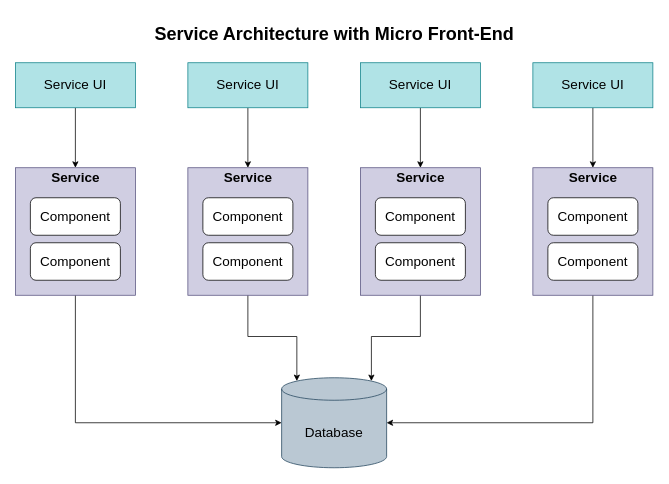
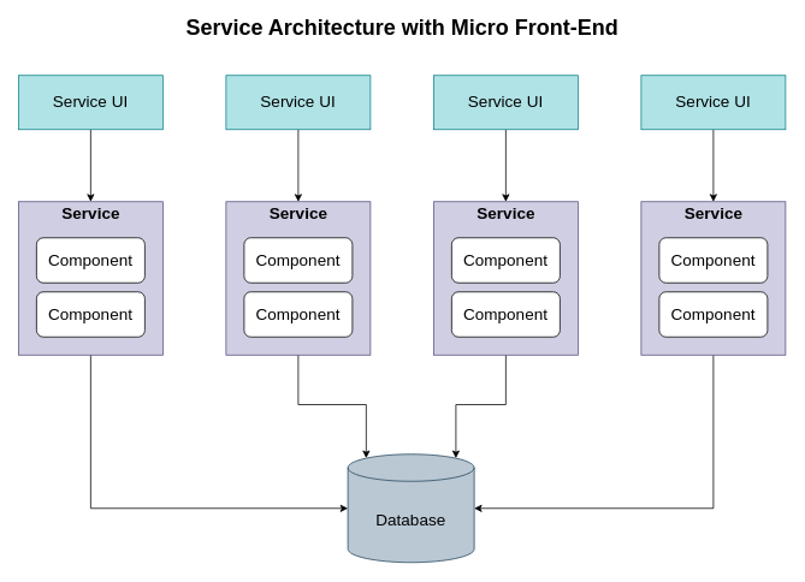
  <mxCell id="0" />
  <mxCell id="1" parent="0" />
- <mxCell id="2" value="&lt;font style=&quot;font-size: 18px&quot;&gt;Database&lt;/font&gt;" style="shape=cylinder3;whiteSpace=wrap;html=1;boundedLbl=1;backgroundOutline=1;size=15;fillColor=#bac8d3;strokeColor=#23445d;" vertex="1" parent="1"><mxGeometry x="375" y="503" width="140" height="120" as="geometry" /></mxCell>
+ <mxCell id="2" value="&lt;font style=&quot;font-size: 18px&quot;&gt;Database&lt;/font&gt;" style="shape=cylinder3;whiteSpace=wrap;html=1;boundedLbl=1;backgroundOutline=1;size=15;fillColor=#bac8d3;strokeColor=#23445d;" vertex="1" parent="1"><mxGeometry x="385" y="503" width="140" height="120" as="geometry" /></mxCell>
  <mxCell id="3" style="edgeStyle=orthogonalEdgeStyle;rounded=0;orthogonalLoop=1;jettySize=auto;html=1;entryX=0;entryY=0.5;entryDx=0;entryDy=0;entryPerimeter=0;exitX=0.5;exitY=1;exitDx=0;exitDy=0;" edge="1" parent="1" source="4" target="2"><mxGeometry relative="1" as="geometry" /></mxCell>
  <mxCell id="4" value="" style="rounded=0;whiteSpace=wrap;html=1;fillColor=#d0cee2;strokeColor=#56517e;" vertex="1" parent="1"><mxGeometry x="20" y="223" width="160" height="170" as="geometry" /></mxCell>
  <mxCell id="5" value="&lt;font style=&quot;font-size: 18px&quot;&gt;&lt;b&gt;Service&lt;/b&gt;&lt;/font&gt;" style="text;html=1;align=center;verticalAlign=middle;resizable=0;points=[];autosize=1;strokeColor=none;" vertex="1" parent="1"><mxGeometry x="60" y="226" width="80" height="20" as="geometry" /></mxCell>
  <mxCell id="6" value="&lt;font style=&quot;font-size: 18px&quot;&gt;Component&lt;/font&gt;" style="rounded=1;whiteSpace=wrap;html=1;" vertex="1" parent="1"><mxGeometry x="40" y="263" width="120" height="50" as="geometry" /></mxCell>
  <mxCell id="7" value="&lt;font style=&quot;font-size: 18px&quot;&gt;Component&lt;/font&gt;" style="rounded=1;whiteSpace=wrap;html=1;" vertex="1" parent="1"><mxGeometry x="40" y="323" width="120" height="50" as="geometry" /></mxCell>
  <mxCell id="8" style="edgeStyle=orthogonalEdgeStyle;rounded=0;orthogonalLoop=1;jettySize=auto;html=1;" edge="1" parent="1" source="9" target="4"><mxGeometry relative="1" as="geometry" /></mxCell>
  <mxCell id="9" value="&lt;font style=&quot;font-size: 18px&quot;&gt;Service UI&lt;/font&gt;" style="rounded=0;whiteSpace=wrap;html=1;fillColor=#b0e3e6;strokeColor=#0e8088;" vertex="1" parent="1"><mxGeometry x="20" y="83" width="160" height="60" as="geometry" /></mxCell>
  <mxCell id="10" style="edgeStyle=orthogonalEdgeStyle;rounded=0;orthogonalLoop=1;jettySize=auto;html=1;entryX=0.145;entryY=0;entryDx=0;entryDy=4.35;entryPerimeter=0;" edge="1" parent="1" source="11" target="2"><mxGeometry relative="1" as="geometry" /></mxCell>
  <mxCell id="11" value="" style="rounded=0;whiteSpace=wrap;html=1;fillColor=#d0cee2;strokeColor=#56517e;" vertex="1" parent="1"><mxGeometry x="250" y="223" width="160" height="170" as="geometry" /></mxCell>
  <mxCell id="12" value="&lt;font style=&quot;font-size: 18px&quot;&gt;&lt;b&gt;Service&lt;/b&gt;&lt;/font&gt;" style="text;html=1;align=center;verticalAlign=middle;resizable=0;points=[];autosize=1;strokeColor=none;" vertex="1" parent="1"><mxGeometry x="290" y="226" width="80" height="20" as="geometry" /></mxCell>
  <mxCell id="13" value="&lt;font style=&quot;font-size: 18px&quot;&gt;Component&lt;/font&gt;" style="rounded=1;whiteSpace=wrap;html=1;" vertex="1" parent="1"><mxGeometry x="270" y="263" width="120" height="50" as="geometry" /></mxCell>
  <mxCell id="14" value="&lt;font style=&quot;font-size: 18px&quot;&gt;Component&lt;/font&gt;" style="rounded=1;whiteSpace=wrap;html=1;" vertex="1" parent="1"><mxGeometry x="270" y="323" width="120" height="50" as="geometry" /></mxCell>
  <mxCell id="15" style="edgeStyle=orthogonalEdgeStyle;rounded=0;orthogonalLoop=1;jettySize=auto;html=1;" edge="1" parent="1" source="16" target="11"><mxGeometry relative="1" as="geometry" /></mxCell>
  <mxCell id="16" value="&lt;font style=&quot;font-size: 18px&quot;&gt;Service UI&lt;/font&gt;" style="rounded=0;whiteSpace=wrap;html=1;fillColor=#b0e3e6;strokeColor=#0e8088;" vertex="1" parent="1"><mxGeometry x="250" y="83" width="160" height="60" as="geometry" /></mxCell>
  <mxCell id="17" style="edgeStyle=orthogonalEdgeStyle;rounded=0;orthogonalLoop=1;jettySize=auto;html=1;entryX=0.855;entryY=0;entryDx=0;entryDy=4.35;entryPerimeter=0;" edge="1" parent="1" source="18" target="2"><mxGeometry relative="1" as="geometry" /></mxCell>
  <mxCell id="18" value="" style="rounded=0;whiteSpace=wrap;html=1;fillColor=#d0cee2;strokeColor=#56517e;" vertex="1" parent="1"><mxGeometry x="480" y="223" width="160" height="170" as="geometry" /></mxCell>
  <mxCell id="19" value="&lt;font style=&quot;font-size: 18px&quot;&gt;&lt;b&gt;Service&lt;/b&gt;&lt;/font&gt;" style="text;html=1;align=center;verticalAlign=middle;resizable=0;points=[];autosize=1;strokeColor=none;" vertex="1" parent="1"><mxGeometry x="520" y="226" width="80" height="20" as="geometry" /></mxCell>
  <mxCell id="20" value="&lt;font style=&quot;font-size: 18px&quot;&gt;Component&lt;/font&gt;" style="rounded=1;whiteSpace=wrap;html=1;" vertex="1" parent="1"><mxGeometry x="500" y="263" width="120" height="50" as="geometry" /></mxCell>
  <mxCell id="21" value="&lt;font style=&quot;font-size: 18px&quot;&gt;Component&lt;/font&gt;" style="rounded=1;whiteSpace=wrap;html=1;" vertex="1" parent="1"><mxGeometry x="500" y="323" width="120" height="50" as="geometry" /></mxCell>
  <mxCell id="22" style="edgeStyle=orthogonalEdgeStyle;rounded=0;orthogonalLoop=1;jettySize=auto;html=1;" edge="1" parent="1" source="23" target="18"><mxGeometry relative="1" as="geometry" /></mxCell>
  <mxCell id="23" value="&lt;font style=&quot;font-size: 18px&quot;&gt;Service UI&lt;/font&gt;" style="rounded=0;whiteSpace=wrap;html=1;fillColor=#b0e3e6;strokeColor=#0e8088;" vertex="1" parent="1"><mxGeometry x="480" y="83" width="160" height="60" as="geometry" /></mxCell>
  <mxCell id="24" style="edgeStyle=orthogonalEdgeStyle;rounded=0;orthogonalLoop=1;jettySize=auto;html=1;entryX=1;entryY=0.5;entryDx=0;entryDy=0;entryPerimeter=0;exitX=0.5;exitY=1;exitDx=0;exitDy=0;" edge="1" parent="1" source="25" target="2"><mxGeometry relative="1" as="geometry" /></mxCell>
  <mxCell id="25" value="" style="rounded=0;whiteSpace=wrap;html=1;fillColor=#d0cee2;strokeColor=#56517e;" vertex="1" parent="1"><mxGeometry x="710" y="223" width="160" height="170" as="geometry" /></mxCell>
  <mxCell id="26" value="&lt;font style=&quot;font-size: 18px&quot;&gt;&lt;b&gt;Service&lt;/b&gt;&lt;/font&gt;" style="text;html=1;align=center;verticalAlign=middle;resizable=0;points=[];autosize=1;strokeColor=none;" vertex="1" parent="1"><mxGeometry x="750" y="226" width="80" height="20" as="geometry" /></mxCell>
  <mxCell id="27" value="&lt;font style=&quot;font-size: 18px&quot;&gt;Component&lt;/font&gt;" style="rounded=1;whiteSpace=wrap;html=1;" vertex="1" parent="1"><mxGeometry x="730" y="263" width="120" height="50" as="geometry" /></mxCell>
  <mxCell id="28" value="&lt;font style=&quot;font-size: 18px&quot;&gt;Component&lt;/font&gt;" style="rounded=1;whiteSpace=wrap;html=1;" vertex="1" parent="1"><mxGeometry x="730" y="323" width="120" height="50" as="geometry" /></mxCell>
  <mxCell id="29" style="edgeStyle=orthogonalEdgeStyle;rounded=0;orthogonalLoop=1;jettySize=auto;html=1;" edge="1" parent="1" source="30" target="25"><mxGeometry relative="1" as="geometry" /></mxCell>
  <mxCell id="30" value="&lt;font style=&quot;font-size: 18px&quot;&gt;Service UI&lt;/font&gt;" style="rounded=0;whiteSpace=wrap;html=1;fillColor=#b0e3e6;strokeColor=#0e8088;" vertex="1" parent="1"><mxGeometry x="710" y="83" width="160" height="60" as="geometry" /></mxCell>
- <mxCell id="31" value="&lt;font style=&quot;font-size: 24px&quot;&gt;&lt;b&gt;Service Architecture with Micro Front-End&lt;/b&gt;&lt;/font&gt;" style="text;html=1;align=center;verticalAlign=middle;resizable=0;points=[];autosize=1;strokeColor=none;" vertex="1" parent="1"><mxGeometry x="200" y="35" width="490" height="20" as="geometry" /></mxCell>
+ <mxCell id="31" value="&lt;font style=&quot;font-size: 24px&quot;&gt;&lt;b&gt;Service Architecture with Micro Front-End&lt;/b&gt;&lt;/font&gt;" style="text;html=1;align=center;verticalAlign=middle;resizable=0;points=[];autosize=1;strokeColor=none;" vertex="1" parent="1"><mxGeometry x="200" y="20" width="490" height="20" as="geometry" /></mxCell>
